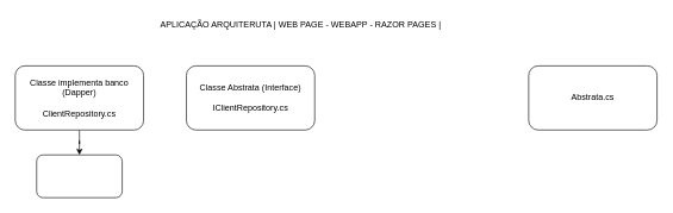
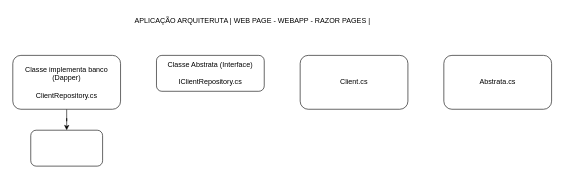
  <mxCell id="0" />
  <mxCell id="1" parent="0" />
  <mxCell id="2" value="" style="edgeStyle=orthogonalEdgeStyle;rounded=0;orthogonalLoop=1;jettySize=auto;html=1;" edge="1" parent="1" source="3" target="6"><mxGeometry relative="1" as="geometry" /></mxCell>
  <mxCell id="3" value="Classe implementa banco (Dapper)&lt;br&gt;&lt;br&gt;ClientRepository.cs" style="rounded=1;whiteSpace=wrap;html=1;" parent="1" vertex="1"><mxGeometry x="20" y="92" width="180" height="90" as="geometry" /></mxCell>
- <mxCell id="4" value="Classe Abstrata (Interface)&lt;br&gt;&lt;br&gt;IClientRepository.cs" style="rounded=1;whiteSpace=wrap;html=1;" vertex="1" parent="1"><mxGeometry x="260" y="92" width="180" height="90" as="geometry" /></mxCell>
+ <mxCell id="4" value="Classe Abstrata (Interface)&lt;br&gt;&lt;br&gt;IClientRepository.cs" style="rounded=1;whiteSpace=wrap;html=1;" vertex="1" parent="1"><mxGeometry x="260" y="92" width="180" height="60" as="geometry" /></mxCell>
+ <mxCell id="5" value="Client.cs" style="rounded=1;whiteSpace=wrap;html=1;" vertex="1" parent="1"><mxGeometry x="500" y="92" width="180" height="90" as="geometry" /></mxCell>
  <mxCell id="6" value="" style="whiteSpace=wrap;html=1;rounded=1;" vertex="1" parent="1"><mxGeometry x="50" y="217" width="120" height="60" as="geometry" /></mxCell>
  <mxCell id="7" value="Abstrata.cs" style="rounded=1;whiteSpace=wrap;html=1;" vertex="1" parent="1"><mxGeometry x="740" y="92" width="180" height="90" as="geometry" /></mxCell>
  <mxCell id="8" value="APLICAÇÃO ARQUITERUTA | WEB PAGE - WEBAPP - RAZOR PAGES |" style="text;html=1;align=center;verticalAlign=middle;resizable=0;points=[];autosize=1;strokeColor=none;fillColor=none;" vertex="1" parent="1"><mxGeometry x="210" y="20" width="420" height="30" as="geometry" /></mxCell>
